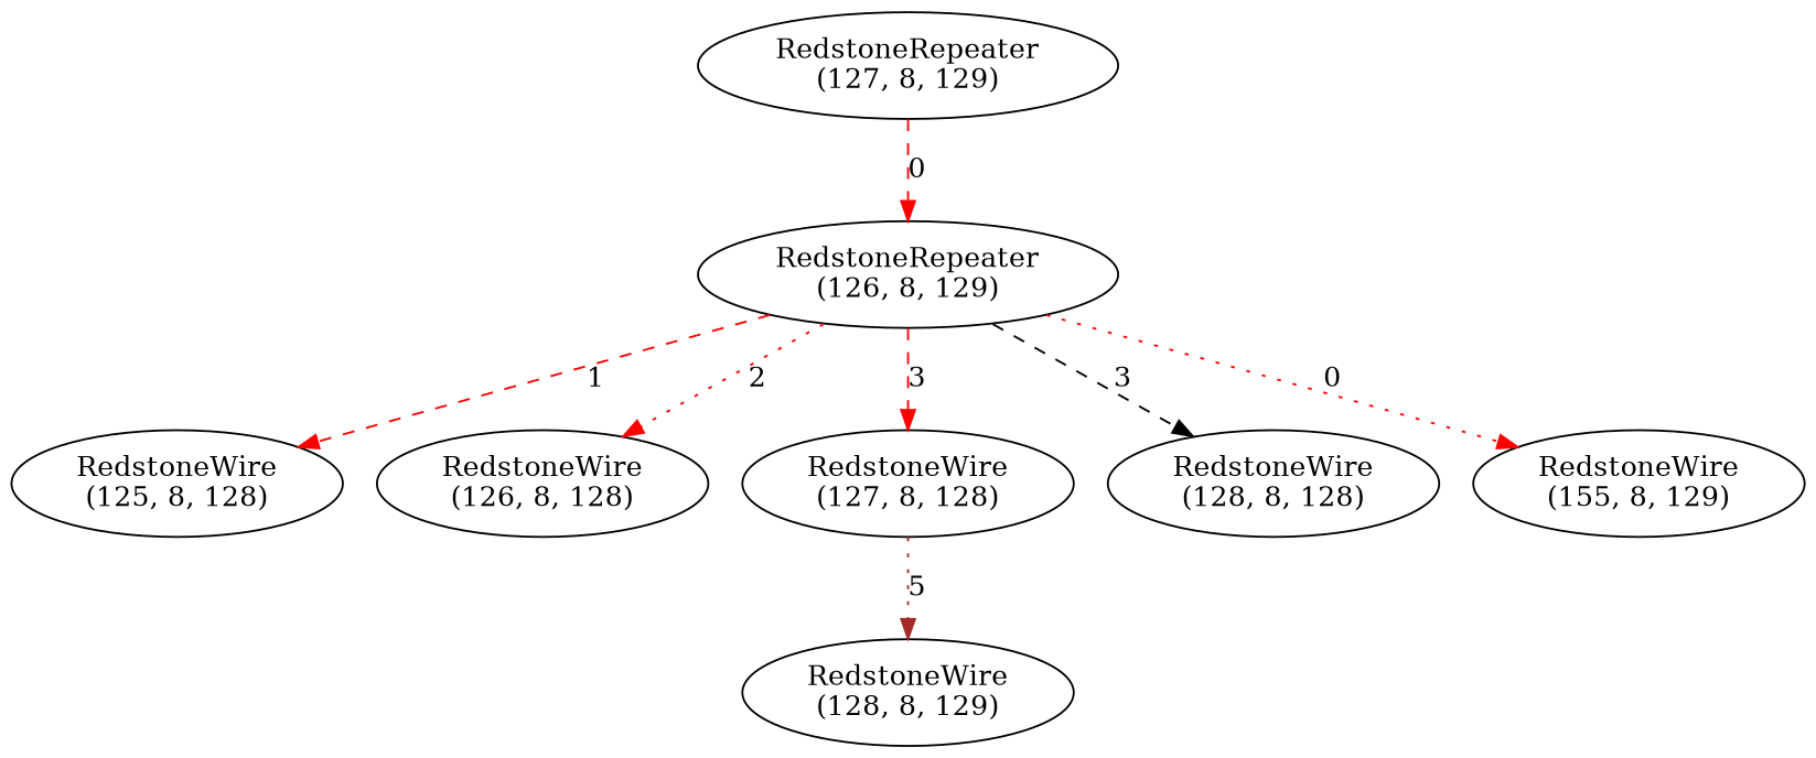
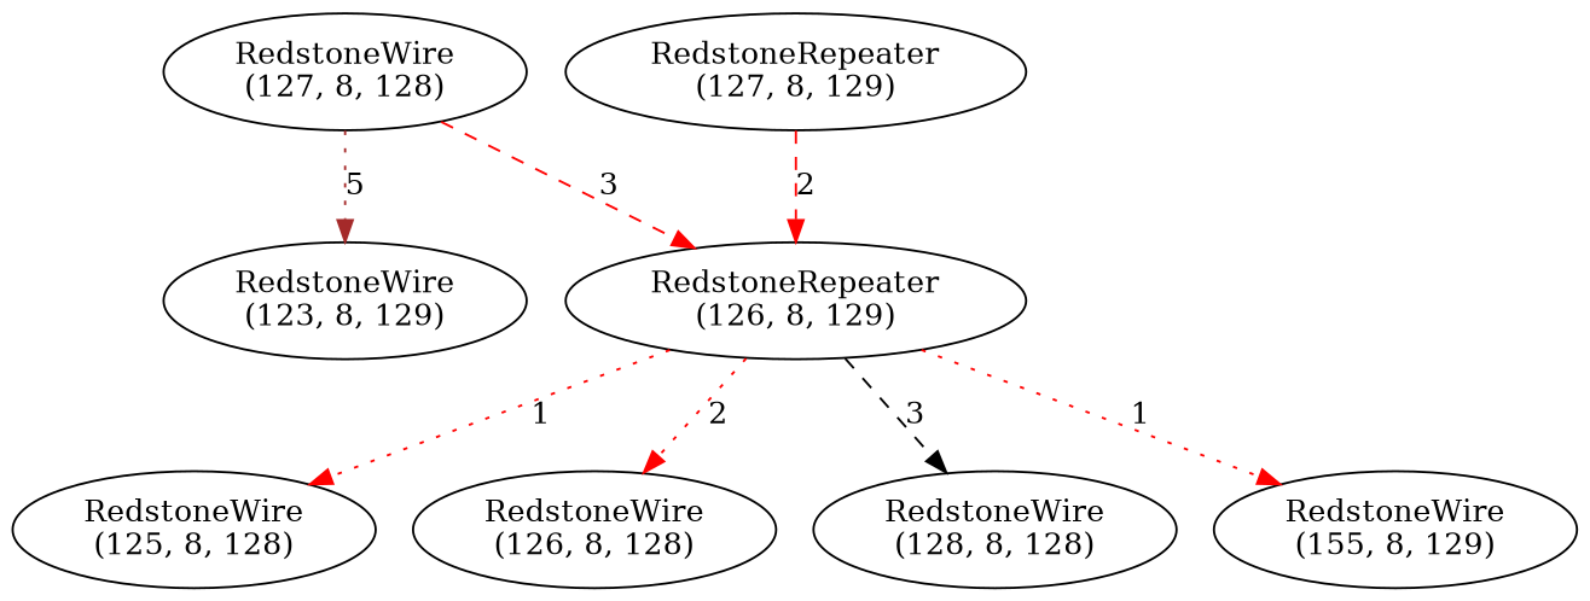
  digraph {
    edge [color=red style=dashed]
    n1 [label="RedstoneWire\n(125, 8, 128)"]
    n2 [label="RedstoneRepeater\n(126, 8, 129)"]
    n3 [label="RedstoneWire\n(126, 8, 128)"]
    n4 [label="RedstoneWire\n(127, 8, 128)"]
    n5 [label="RedstoneWire\n(128, 8, 128)"]
    n6 [label="RedstoneWire\n(155, 8, 129)"]
-   n7 [label="RedstoneWire\n(128, 8, 129)"]
+   n7 [label="RedstoneWire\n(123, 8, 129)"]
    n8 [label="RedstoneRepeater\n(127, 8, 129)"]
-   n2 -> n1 [label=1]
+   n2 -> n1 [label=1 style=dotted]
    n2 -> n3 [label=2 style=dotted]
-   n2 -> n4 [label=3]
+   n4 -> n2 [label=3]
    n2 -> n5 [color=black label=3]
-   n2 -> n6 [label=0 style=dotted]
+   n2 -> n6 [label=1 style=dotted]
    n4 -> n7 [color=brown label=5 style=dotted]
-   n8 -> n2 [label=0]
+   n8 -> n2 [label=2]
  }
